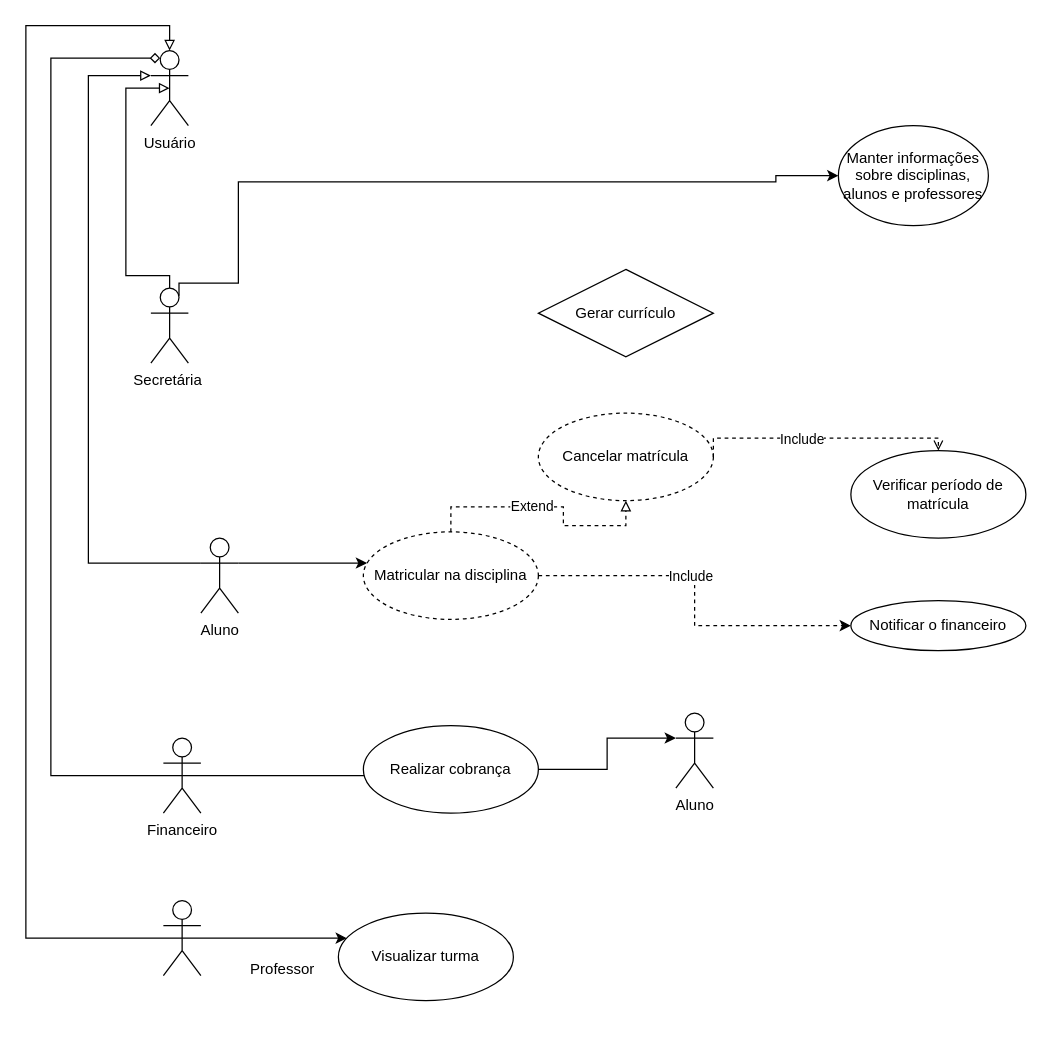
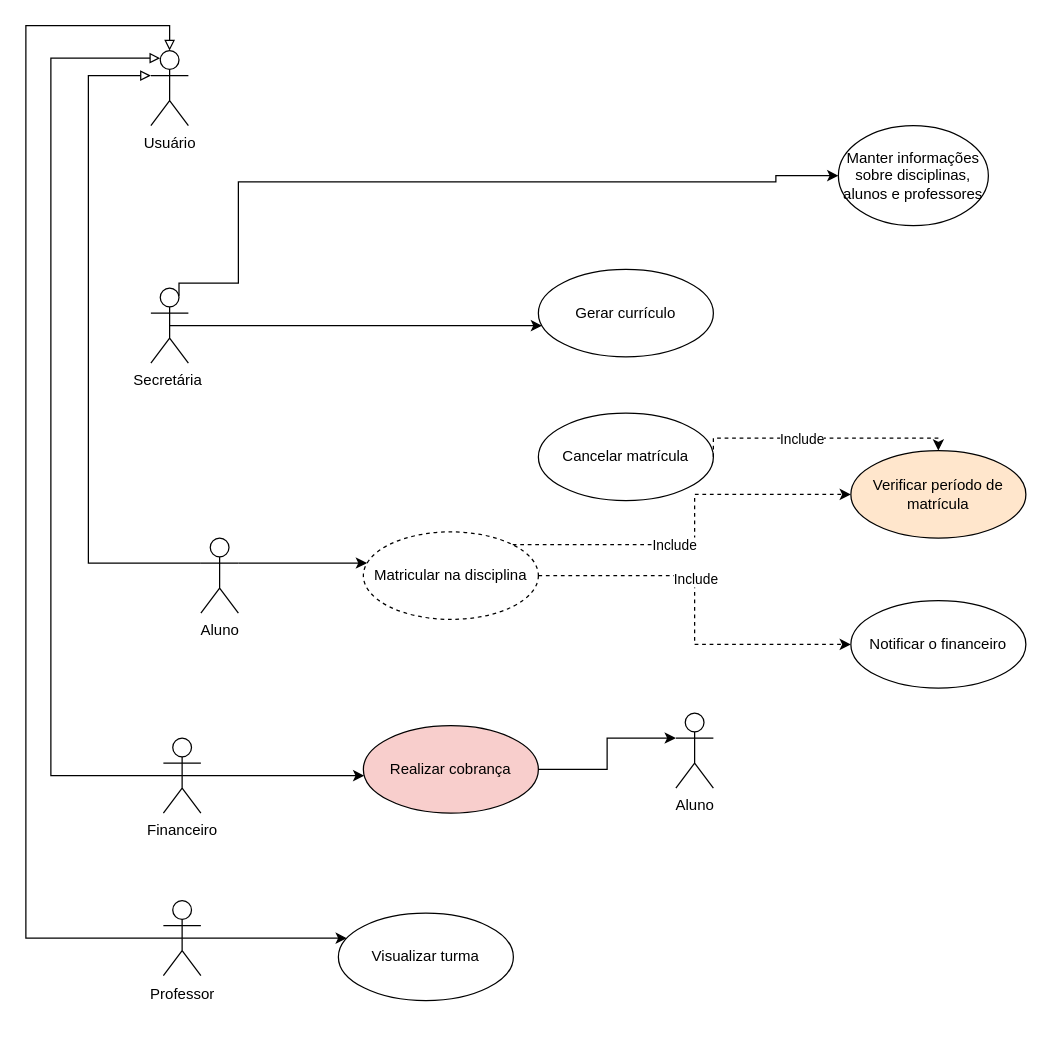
  <mxCell id="0" />
  <mxCell id="1" parent="0" />
+ <mxCell id="2" style="edgeStyle=orthogonalEdgeStyle;rounded=0;orthogonalLoop=1;jettySize=auto;html=1;exitX=0.5;exitY=0.5;exitDx=0;exitDy=0;exitPerimeter=0;" edge="1" parent="1" source="5" target="6"><mxGeometry relative="1" as="geometry"><Array as="points"><mxPoint x="360" y="260" /><mxPoint x="360" y="260" /></Array></mxGeometry></mxCell>
  <mxCell id="3" style="edgeStyle=orthogonalEdgeStyle;rounded=0;orthogonalLoop=1;jettySize=auto;html=1;exitX=0.75;exitY=0.1;exitDx=0;exitDy=0;exitPerimeter=0;entryX=0;entryY=0.5;entryDx=0;entryDy=0;" edge="1" parent="1" source="5" target="7"><mxGeometry relative="1" as="geometry"><Array as="points"><mxPoint x="143" y="226" /><mxPoint x="190" y="226" /><mxPoint x="190" y="145" /><mxPoint x="620" y="145" /><mxPoint x="620" y="140" /><mxPoint x="650" y="140" /></Array></mxGeometry></mxCell>
- <mxCell id="4" style="edgeStyle=orthogonalEdgeStyle;rounded=0;orthogonalLoop=1;jettySize=auto;html=1;exitX=0.5;exitY=0;exitDx=0;exitDy=0;exitPerimeter=0;endArrow=block;endFill=0;entryX=0.5;entryY=0.5;entryDx=0;entryDy=0;entryPerimeter=0;" edge="1" parent="1" source="5" target="28"><mxGeometry relative="1" as="geometry"><mxPoint x="110" y="90" as="targetPoint" /><Array as="points"><mxPoint x="135" y="220" /><mxPoint x="100" y="220" /><mxPoint x="100" y="70" /></Array></mxGeometry></mxCell>
  <mxCell id="5" value="Secretária&amp;nbsp;" style="shape=umlActor;verticalLabelPosition=bottom;verticalAlign=top;html=1;" vertex="1" parent="1"><mxGeometry x="120" y="230" width="30" height="60" as="geometry" /></mxCell>
- <mxCell id="6" value="Gerar currículo" style="rhombus;whiteSpace=wrap;html=1;" vertex="1" parent="1"><mxGeometry x="430" y="215" width="140" height="70" as="geometry" /></mxCell>
+ <mxCell id="6" value="Gerar currículo" style="ellipse;whiteSpace=wrap;html=1;" vertex="1" parent="1"><mxGeometry x="430" y="215" width="140" height="70" as="geometry" /></mxCell>
  <mxCell id="7" value="Manter informações sobre disciplinas, alunos e professores" style="ellipse;whiteSpace=wrap;html=1;" vertex="1" parent="1"><mxGeometry x="670" y="100" width="120" height="80" as="geometry" /></mxCell>
  <mxCell id="8" style="edgeStyle=orthogonalEdgeStyle;rounded=0;orthogonalLoop=1;jettySize=auto;html=1;exitX=1;exitY=0.333;exitDx=0;exitDy=0;exitPerimeter=0;" edge="1" parent="1" source="10" target="15"><mxGeometry relative="1" as="geometry"><Array as="points"><mxPoint x="310" y="450" /><mxPoint x="310" y="450" /></Array></mxGeometry></mxCell>
  <mxCell id="9" style="edgeStyle=orthogonalEdgeStyle;rounded=0;orthogonalLoop=1;jettySize=auto;html=1;exitX=0;exitY=0.333;exitDx=0;exitDy=0;exitPerimeter=0;entryX=0;entryY=0.333;entryDx=0;entryDy=0;entryPerimeter=0;endArrow=block;endFill=0;" edge="1" parent="1" source="10" target="28"><mxGeometry relative="1" as="geometry"><Array as="points"><mxPoint x="70" y="450" /><mxPoint x="70" y="60" /></Array></mxGeometry></mxCell>
  <mxCell id="10" value="Aluno" style="shape=umlActor;verticalLabelPosition=bottom;verticalAlign=top;html=1;" vertex="1" parent="1"><mxGeometry x="160" y="430" width="30" height="60" as="geometry" /></mxCell>
  <mxCell id="11" style="edgeStyle=orthogonalEdgeStyle;rounded=0;orthogonalLoop=1;jettySize=auto;html=1;exitX=1;exitY=0.5;exitDx=0;exitDy=0;dashed=1;" edge="1" parent="1" source="15" target="20"><mxGeometry relative="1" as="geometry" /></mxCell>
  <mxCell id="12" value="Include" style="edgeLabel;html=1;align=center;verticalAlign=middle;resizable=0;points=[];" connectable="0" vertex="1" parent="11"><mxGeometry x="-0.167" relative="1" as="geometry"><mxPoint as="offset" /></mxGeometry></mxCell>
- <mxCell id="13" style="edgeStyle=orthogonalEdgeStyle;rounded=0;orthogonalLoop=1;jettySize=auto;html=1;exitX=0.5;exitY=0;exitDx=0;exitDy=0;entryX=0.5;entryY=1;entryDx=0;entryDy=0;endArrow=block;endFill=0;dashed=1;" edge="1" parent="1" source="15" target="16"><mxGeometry relative="1" as="geometry" /></mxCell>
- <mxCell id="14" value="Extend" style="edgeLabel;html=1;align=center;verticalAlign=middle;resizable=0;points=[];" connectable="0" vertex="1" parent="13"><mxGeometry x="-0.139" y="1" relative="1" as="geometry"><mxPoint as="offset" /></mxGeometry></mxCell>
  <mxCell id="15" value="Matricular na disciplina" style="ellipse;whiteSpace=wrap;html=1;dashed=1;" vertex="1" parent="1"><mxGeometry x="290" y="425" width="140" height="70" as="geometry" /></mxCell>
- <mxCell id="16" value="Cancelar matrícula" style="ellipse;whiteSpace=wrap;html=1;dashed=1;" vertex="1" parent="1"><mxGeometry x="430" y="330" width="140" height="70" as="geometry" /></mxCell>
- <mxCell id="17" style="edgeStyle=orthogonalEdgeStyle;rounded=0;orthogonalLoop=1;jettySize=auto;html=1;exitX=0.5;exitY=0.5;exitDx=0;exitDy=0;exitPerimeter=0;endArrow=none;" edge="1" parent="1" source="19" target="22"><mxGeometry relative="1" as="geometry"><Array as="points"><mxPoint x="250" y="620" /><mxPoint x="250" y="620" /></Array></mxGeometry></mxCell>
- <mxCell id="18" style="edgeStyle=orthogonalEdgeStyle;rounded=0;orthogonalLoop=1;jettySize=auto;html=1;entryX=0.25;entryY=0.1;entryDx=0;entryDy=0;entryPerimeter=0;endArrow=diamond;endFill=0;exitX=0.5;exitY=0.5;exitDx=0;exitDy=0;exitPerimeter=0;" edge="1" parent="1" source="19" target="28"><mxGeometry relative="1" as="geometry"><Array as="points"><mxPoint x="40" y="620" /><mxPoint x="40" y="46" /></Array></mxGeometry></mxCell>
+ <mxCell id="16" value="Cancelar matrícula" style="ellipse;whiteSpace=wrap;html=1;" vertex="1" parent="1"><mxGeometry x="430" y="330" width="140" height="70" as="geometry" /></mxCell>
+ <mxCell id="17" style="edgeStyle=orthogonalEdgeStyle;rounded=0;orthogonalLoop=1;jettySize=auto;html=1;exitX=0.5;exitY=0.5;exitDx=0;exitDy=0;exitPerimeter=0;" edge="1" parent="1" source="19" target="22"><mxGeometry relative="1" as="geometry"><Array as="points"><mxPoint x="250" y="620" /><mxPoint x="250" y="620" /></Array></mxGeometry></mxCell>
+ <mxCell id="18" style="edgeStyle=orthogonalEdgeStyle;rounded=0;orthogonalLoop=1;jettySize=auto;html=1;entryX=0.25;entryY=0.1;entryDx=0;entryDy=0;entryPerimeter=0;endArrow=block;endFill=0;exitX=0.5;exitY=0.5;exitDx=0;exitDy=0;exitPerimeter=0;" edge="1" parent="1" source="19" target="28"><mxGeometry relative="1" as="geometry"><Array as="points"><mxPoint x="40" y="620" /><mxPoint x="40" y="46" /></Array></mxGeometry></mxCell>
  <mxCell id="19" value="Financeiro" style="shape=umlActor;verticalLabelPosition=bottom;verticalAlign=top;html=1;" vertex="1" parent="1"><mxGeometry x="130" y="590" width="30" height="60" as="geometry" /></mxCell>
- <mxCell id="20" value="Notificar o financeiro" style="ellipse;whiteSpace=wrap;html=1;" vertex="1" parent="1"><mxGeometry x="680" y="480" width="140" height="40" as="geometry" /></mxCell>
+ <mxCell id="20" value="Notificar o financeiro" style="ellipse;whiteSpace=wrap;html=1;" vertex="1" parent="1"><mxGeometry x="680" y="480" width="140" height="70" as="geometry" /></mxCell>
  <mxCell id="21" style="edgeStyle=orthogonalEdgeStyle;rounded=0;orthogonalLoop=1;jettySize=auto;html=1;entryX=0;entryY=0.333;entryDx=0;entryDy=0;entryPerimeter=0;endArrow=classic;endFill=1;" edge="1" parent="1" source="22" target="34"><mxGeometry relative="1" as="geometry" /></mxCell>
- <mxCell id="22" value="Realizar cobrança" style="ellipse;whiteSpace=wrap;html=1;" vertex="1" parent="1"><mxGeometry x="290" y="580" width="140" height="70" as="geometry" /></mxCell>
+ <mxCell id="22" value="Realizar cobrança" style="ellipse;whiteSpace=wrap;html=1;fillColor=#f8cecc;" vertex="1" parent="1"><mxGeometry x="290" y="580" width="140" height="70" as="geometry" /></mxCell>
  <mxCell id="23" style="edgeStyle=orthogonalEdgeStyle;rounded=0;orthogonalLoop=1;jettySize=auto;html=1;exitX=0.5;exitY=0.5;exitDx=0;exitDy=0;exitPerimeter=0;" edge="1" parent="1" source="25" target="27"><mxGeometry relative="1" as="geometry"><Array as="points"><mxPoint x="250" y="750" /><mxPoint x="250" y="750" /></Array></mxGeometry></mxCell>
  <mxCell id="24" style="edgeStyle=orthogonalEdgeStyle;rounded=0;orthogonalLoop=1;jettySize=auto;html=1;entryX=0.5;entryY=0;entryDx=0;entryDy=0;entryPerimeter=0;endArrow=block;endFill=0;exitX=0.5;exitY=0.5;exitDx=0;exitDy=0;exitPerimeter=0;" edge="1" parent="1" source="25" target="28"><mxGeometry relative="1" as="geometry"><Array as="points"><mxPoint x="20" y="750" /><mxPoint x="20" y="20" /><mxPoint x="135" y="20" /></Array></mxGeometry></mxCell>
  <mxCell id="25" value="" style="shape=umlActor;verticalLabelPosition=bottom;verticalAlign=top;html=1;" vertex="1" parent="1"><mxGeometry x="130" y="720" width="30" height="60" as="geometry" /></mxCell>
- <mxCell id="26" value="Professor" style="text;html=1;align=center;verticalAlign=middle;resizable=0;points=[];autosize=1;strokeColor=none;fillColor=none;" vertex="1" parent="1"><mxGeometry x="190" y="760" width="70" height="30" as="geometry" /></mxCell>
+ <mxCell id="26" value="Professor" style="text;html=1;align=center;verticalAlign=middle;resizable=0;points=[];autosize=1;strokeColor=none;fillColor=none;" vertex="1" parent="1"><mxGeometry x="110" y="780" width="70" height="30" as="geometry" /></mxCell>
  <mxCell id="27" value="Visualizar turma" style="ellipse;whiteSpace=wrap;html=1;" vertex="1" parent="1"><mxGeometry x="270" y="730" width="140" height="70" as="geometry" /></mxCell>
  <mxCell id="28" value="Usuário" style="shape=umlActor;verticalLabelPosition=bottom;verticalAlign=top;html=1;" vertex="1" parent="1"><mxGeometry x="120" y="40" width="30" height="60" as="geometry" /></mxCell>
- <mxCell id="29" value="Verificar período de matrícula" style="ellipse;whiteSpace=wrap;html=1;" vertex="1" parent="1"><mxGeometry x="680" y="360" width="140" height="70" as="geometry" /></mxCell>
- <mxCell id="32" style="edgeStyle=orthogonalEdgeStyle;rounded=0;orthogonalLoop=1;jettySize=auto;html=1;exitX=1;exitY=0.5;exitDx=0;exitDy=0;dashed=1;entryX=0.5;entryY=0;entryDx=0;entryDy=0;endArrow=open;" edge="1" parent="1" source="16" target="29"><mxGeometry relative="1" as="geometry"><mxPoint x="569.497" y="440.251" as="sourcePoint" /><mxPoint x="690" y="405" as="targetPoint" /><Array as="points"><mxPoint x="570" y="350" /><mxPoint x="750" y="350" /></Array></mxGeometry></mxCell>
+ <mxCell id="29" value="Verificar período de matrícula" style="ellipse;whiteSpace=wrap;html=1;fillColor=#ffe6cc;" vertex="1" parent="1"><mxGeometry x="680" y="360" width="140" height="70" as="geometry" /></mxCell>
+ <mxCell id="30" style="edgeStyle=orthogonalEdgeStyle;rounded=0;orthogonalLoop=1;jettySize=auto;html=1;exitX=1;exitY=0;exitDx=0;exitDy=0;dashed=1;" edge="1" parent="1" source="15" target="29"><mxGeometry relative="1" as="geometry"><mxPoint x="590" y="465" as="sourcePoint" /></mxGeometry></mxCell>
+ <mxCell id="31" value="Include" style="edgeLabel;html=1;align=center;verticalAlign=middle;resizable=0;points=[];" connectable="0" vertex="1" parent="30"><mxGeometry x="-0.167" relative="1" as="geometry"><mxPoint as="offset" /></mxGeometry></mxCell>
+ <mxCell id="32" style="edgeStyle=orthogonalEdgeStyle;rounded=0;orthogonalLoop=1;jettySize=auto;html=1;exitX=1;exitY=0.5;exitDx=0;exitDy=0;dashed=1;entryX=0.5;entryY=0;entryDx=0;entryDy=0;" edge="1" parent="1" source="16" target="29"><mxGeometry relative="1" as="geometry"><mxPoint x="569.497" y="440.251" as="sourcePoint" /><mxPoint x="690" y="405" as="targetPoint" /><Array as="points"><mxPoint x="570" y="350" /><mxPoint x="750" y="350" /></Array></mxGeometry></mxCell>
  <mxCell id="33" value="Include" style="edgeLabel;html=1;align=center;verticalAlign=middle;resizable=0;points=[];" connectable="0" vertex="1" parent="32"><mxGeometry x="-0.167" relative="1" as="geometry"><mxPoint as="offset" /></mxGeometry></mxCell>
  <mxCell id="34" value="Aluno" style="shape=umlActor;verticalLabelPosition=bottom;verticalAlign=top;html=1;" vertex="1" parent="1"><mxGeometry x="540" y="570" width="30" height="60" as="geometry" /></mxCell>
